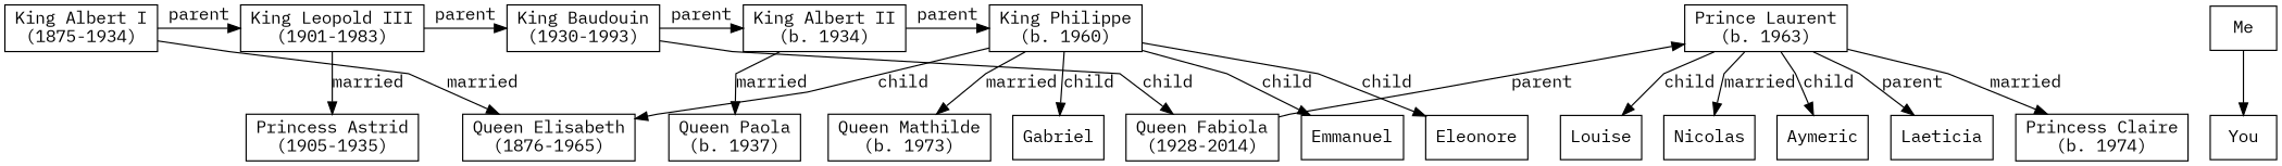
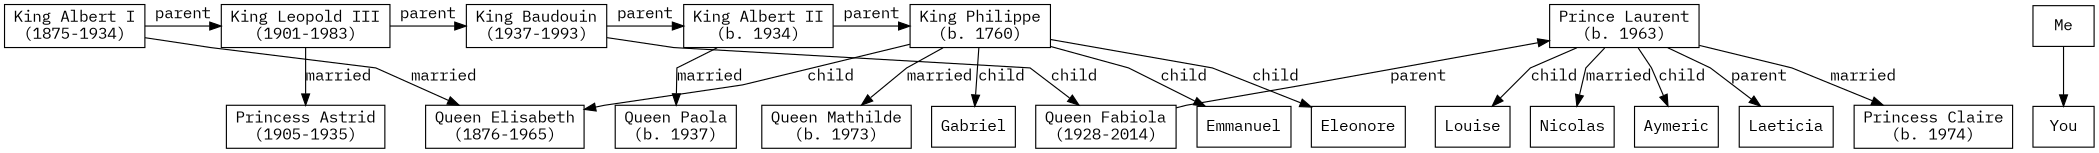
  digraph {
    fontname="IBM Plex Mono"
    splines=polyline
    node [fontname="IBM Plex Mono" shape=box]
    edge [fontname="IBM Plex Mono"]
    n1 [label="King Albert I\n(1875-1934)"]
    n2 [label="King Leopold III\n(1901-1983)"]
-   n3 [label="King Baudouin\n(1930-1993)"]
+   n3 [label="King Baudouin\n(1937-1993)"]
    n4 [label="King Albert II\n(b. 1934)"]
-   n5 [label="King Philippe\n(b. 1960)"]
+   n5 [label="King Philippe\n(b. 1760)"]
    n6 [label="Prince Laurent\n(b. 1963)"]
    n7 [label="Queen Elisabeth\n(1876-1965)"]
    n8 [label="Princess Astrid\n(1905-1935)"]
    n9 [label="Queen Fabiola\n(1928-2014)"]
    n10 [label="Queen Paola\n(b. 1937)"]
    n11 [label="Queen Mathilde\n(b. 1973)"]
    Gabriel
    Emmanuel
    Eleonore
    n15 [label="Princess Claire\n(b. 1974)"]
    Louise
    Nicolas
    Aymeric
    Laeticia
    Me
    You
    subgraph sub_1 {
      rank=same
      n1
      n2
      n3
      n4
      n5
      n6
    }
    n1 -> n2 [label=parent]
    n1 -> n7 [label=married]
    n2 -> n3 [label=parent]
    n2 -> n8 [label=married]
    n3 -> n4 [label=parent]
    n3 -> n9 [label=child]
    n4 -> n5 [label=parent]
    n4 -> n10 [label=married]
    n5 -> n7 [label=child]
    n5 -> n11 [label=married]
    n5 -> Gabriel [label=child]
    n5 -> Emmanuel [label=child]
    n5 -> Eleonore [label=child]
    n6 -> n15 [label=married]
    n6 -> Louise [label=child]
    n6 -> Nicolas [label=married]
    n6 -> Aymeric [label=child]
    n6 -> Laeticia [label=parent]
    n9 -> n6 [label=parent]
    Me -> You
  }
